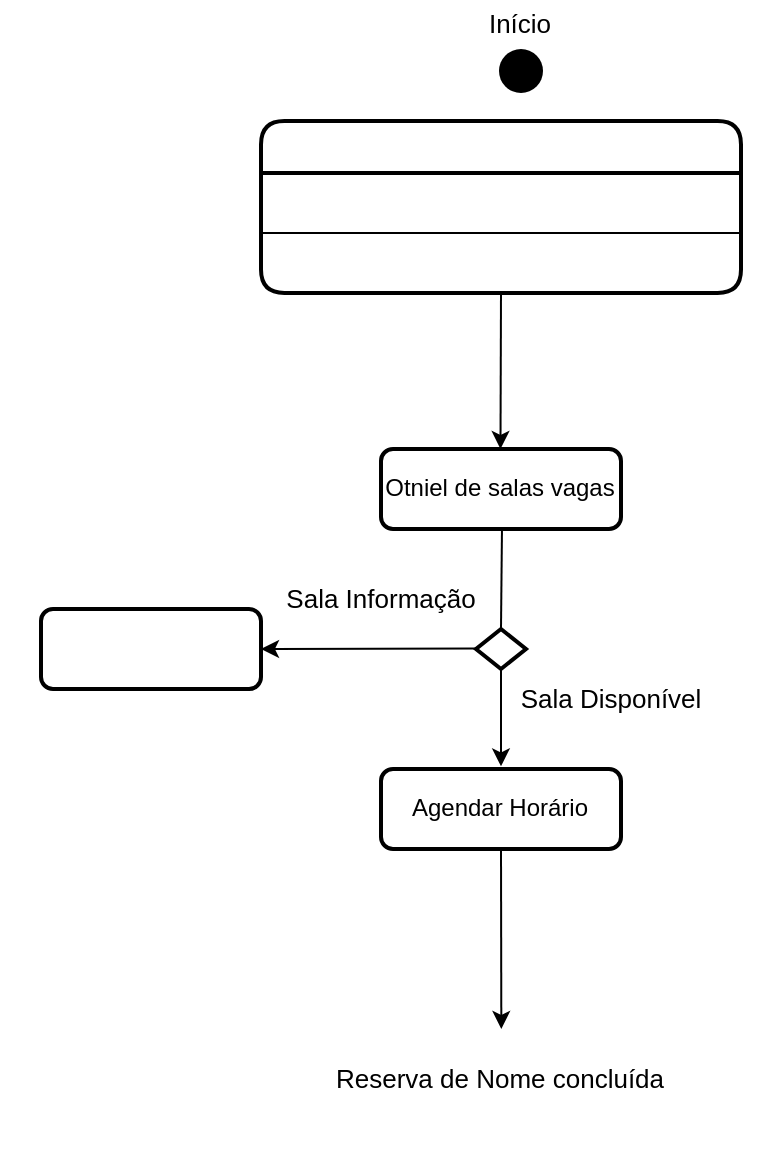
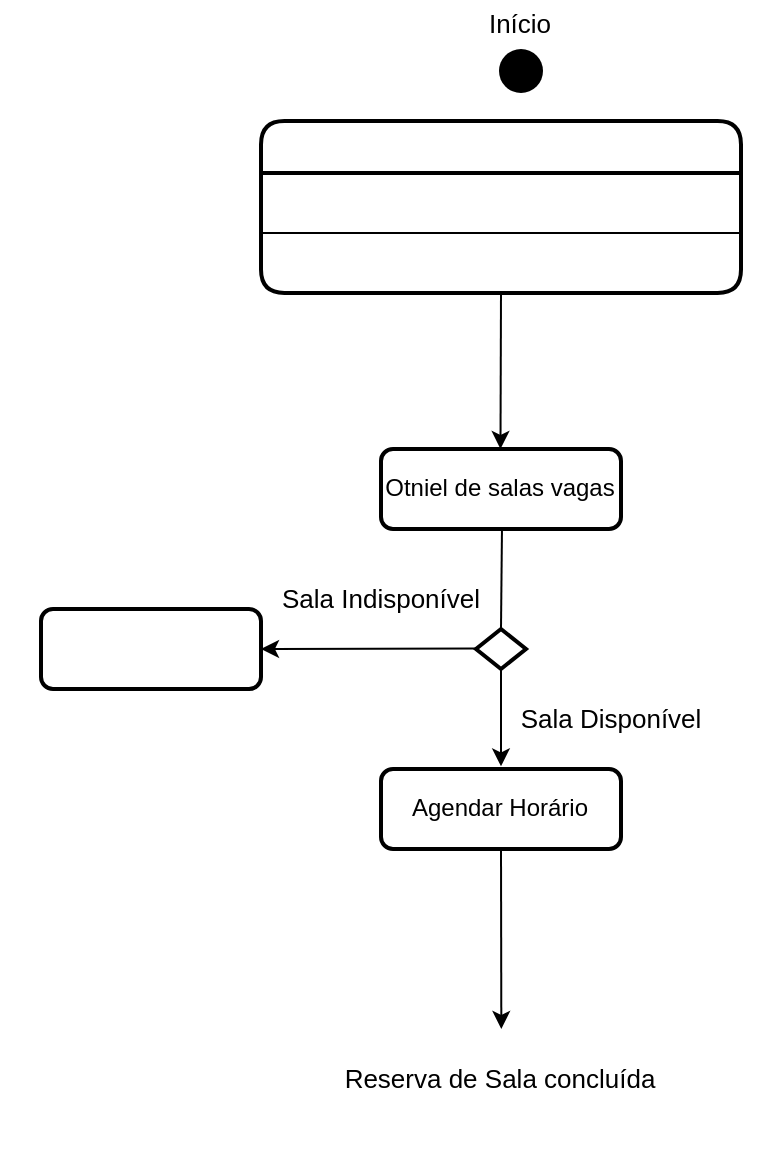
  <mxCell id="0" />
  <mxCell id="1" parent="0" />
  <mxCell id="2" value="Otniel de salas vagas" style="rounded=1;whiteSpace=wrap;html=1;strokeWidth=2;fillStyle=solid;sketch=0;shadow=0;glass=0;" vertex="1" parent="1"><mxGeometry x="190" y="224" width="120" height="40" as="geometry" /></mxCell>
  <mxCell id="3" value="Início&#10;&#10;&#10;" style="shape=waypoint;sketch=0;fillStyle=solid;size=6;pointerEvents=1;points=[];fillColor=none;resizable=0;rotatable=0;perimeter=centerPerimeter;snapToPoint=1;rounded=1;shadow=0;glass=0;strokeColor=#000000;strokeWidth=9;fontSize=13;" vertex="1" parent="1"><mxGeometry x="230" y="20" width="60" height="30" as="geometry" /></mxCell>
- <mxCell id="4" value="Reserva de Nome concluída" style="rounded=1;whiteSpace=wrap;html=1;shadow=0;glass=0;sketch=0;fillStyle=solid;strokeWidth=2;fontSize=13;strokeColor=#FFFFFF;" vertex="1" parent="1"><mxGeometry x="130" y="514" width="240" height="50" as="geometry" /></mxCell>
+ <mxCell id="4" value="Reserva de Sala concluída" style="rounded=1;whiteSpace=wrap;html=1;shadow=0;glass=0;sketch=0;fillStyle=solid;strokeWidth=2;fontSize=13;strokeColor=#FFFFFF;" vertex="1" parent="1"><mxGeometry x="130" y="514" width="240" height="50" as="geometry" /></mxCell>
  <mxCell id="5" value="" style="endArrow=classic;html=1;rounded=0;startArrow=none;entryX=0.5;entryY=-0.033;entryDx=0;entryDy=0;entryPerimeter=0;" edge="1" parent="1" source="9" target="6"><mxGeometry width="50" height="50" relative="1" as="geometry"><mxPoint x="249.66" y="274" as="sourcePoint" /><mxPoint x="250.16" y="374" as="targetPoint" /><Array as="points" /></mxGeometry></mxCell>
  <mxCell id="6" value="Agendar Horário" style="rounded=1;whiteSpace=wrap;html=1;strokeWidth=2;fillStyle=solid;sketch=0;shadow=0;glass=0;" vertex="1" parent="1"><mxGeometry x="190" y="384" width="120" height="40" as="geometry" /></mxCell>
  <mxCell id="7" value="" style="endArrow=classic;html=1;rounded=0;" edge="1" parent="1"><mxGeometry width="50" height="50" relative="1" as="geometry"><mxPoint x="250" y="424" as="sourcePoint" /><mxPoint x="250.16" y="514" as="targetPoint" /><Array as="points" /></mxGeometry></mxCell>
- <mxCell id="8" value="Sala Disponível" style="text;html=1;align=center;verticalAlign=middle;resizable=0;points=[];autosize=1;strokeColor=none;fillColor=none;fontSize=13;" vertex="1" parent="1"><mxGeometry x="250" y="334" width="110" height="30" as="geometry" /></mxCell>
+ <mxCell id="8" value="Sala Disponível" style="text;html=1;align=center;verticalAlign=middle;resizable=0;points=[];autosize=1;strokeColor=none;fillColor=none;fontSize=13;" vertex="1" parent="1"><mxGeometry x="250" y="344" width="110" height="30" as="geometry" /></mxCell>
  <mxCell id="9" value="" style="strokeWidth=2;html=1;shape=mxgraph.flowchart.decision;whiteSpace=wrap;rounded=1;shadow=0;glass=0;sketch=0;fillStyle=solid;strokeColor=default;fontSize=13;fillColor=default;" vertex="1" parent="1"><mxGeometry x="237.5" y="314" width="25" height="20" as="geometry" /></mxCell>
  <mxCell id="10" value="" style="endArrow=classic;html=1;rounded=0;fontFamily=Helvetica;fontSize=13;fontColor=none;exitX=-0.009;exitY=0.486;exitDx=0;exitDy=0;exitPerimeter=0;jumpSize=3;" edge="1" parent="1" source="9"><mxGeometry width="50" height="50" relative="1" as="geometry"><mxPoint x="250" y="364" as="sourcePoint" /><mxPoint x="130" y="324" as="targetPoint" /></mxGeometry></mxCell>
- <mxCell id="11" value="Sala Informação" style="text;html=1;align=center;verticalAlign=middle;resizable=0;points=[];autosize=1;strokeColor=none;fillColor=none;fontSize=13;" vertex="1" parent="1"><mxGeometry x="130" y="284" width="120" height="30" as="geometry" /></mxCell>
+ <mxCell id="11" value="Sala Indisponível" style="text;html=1;align=center;verticalAlign=middle;resizable=0;points=[];autosize=1;strokeColor=none;fillColor=none;fontSize=13;" vertex="1" parent="1"><mxGeometry x="130" y="284" width="120" height="30" as="geometry" /></mxCell>
  <mxCell id="12" value="&lt;font color=&quot;#ffffff&quot;&gt;Alterar Início&amp;nbsp;&lt;/font&gt;" style="whiteSpace=wrap;html=1;rounded=1;shadow=0;glass=0;sketch=0;fillStyle=solid;strokeColor=default;strokeWidth=2;fontFamily=Helvetica;fontSize=13;fontColor=none;fillColor=default;" vertex="1" parent="1"><mxGeometry x="20" y="304" width="110" height="40" as="geometry" /></mxCell>
  <mxCell id="13" value="" style="endArrow=classic;html=1;rounded=0;exitX=0.5;exitY=0.969;exitDx=0;exitDy=0;exitPerimeter=0;" edge="1" parent="1" source="17"><mxGeometry width="50" height="50" relative="1" as="geometry"><mxPoint x="249.58" y="134" as="sourcePoint" /><mxPoint x="249.74" y="224" as="targetPoint" /><Array as="points" /></mxGeometry></mxCell>
  <mxCell id="14" value="Funcionário" style="swimlane;fontStyle=1;align=center;verticalAlign=top;childLayout=stackLayout;horizontal=1;startSize=26;horizontalStack=0;resizeParent=1;resizeParentMax=0;resizeLast=0;collapsible=1;marginBottom=0;rounded=1;shadow=0;glass=0;sketch=0;fillStyle=solid;strokeColor=default;strokeWidth=2;fontFamily=Helvetica;fontSize=13;fontColor=#FFFFFF;fillColor=none;html=1;" vertex="1" parent="1"><mxGeometry x="130" y="60" width="240" height="86" as="geometry"><mxRectangle x="200" y="-564" width="110" height="30" as="alternateBounds" /></mxGeometry></mxCell>
  <mxCell id="15" value="Nome: Otniel de Souza" style="text;strokeColor=none;fillColor=none;align=left;verticalAlign=top;spacingLeft=4;spacingRight=4;overflow=hidden;rotatable=0;points=[[0,0.5],[1,0.5]];portConstraint=eastwest;rounded=1;shadow=0;glass=0;sketch=0;fillStyle=solid;strokeWidth=2;fontFamily=Helvetica;fontSize=13;fontColor=#FFFFFF;html=1;" vertex="1" parent="14"><mxGeometry y="26" width="240" height="26" as="geometry" /></mxCell>
  <mxCell id="16" value="" style="line;strokeWidth=1;fillColor=none;align=left;verticalAlign=middle;spacingTop=-1;spacingLeft=3;spacingRight=3;rotatable=0;labelPosition=right;points=[];portConstraint=eastwest;strokeColor=inherit;rounded=1;shadow=0;glass=0;sketch=0;fillStyle=solid;fontFamily=Helvetica;fontSize=13;fontColor=#FFFFFF;html=1;" vertex="1" parent="14"><mxGeometry y="52" width="240" height="8" as="geometry" /></mxCell>
  <mxCell id="17" value="Setor: Otniel da Informação" style="text;strokeColor=none;fillColor=none;align=left;verticalAlign=top;spacingLeft=4;spacingRight=4;overflow=hidden;rotatable=0;points=[[0,0.5],[1,0.5]];portConstraint=eastwest;rounded=1;shadow=0;glass=0;sketch=0;fillStyle=solid;strokeWidth=2;fontFamily=Helvetica;fontSize=13;fontColor=#FFFFFF;html=1;" vertex="1" parent="14"><mxGeometry y="60" width="240" height="26" as="geometry" /></mxCell>
  <mxCell id="18" value="" style="endArrow=none;html=1;rounded=0;fontFamily=Helvetica;fontSize=13;fontColor=#FFFFFF;jumpSize=3;entryX=0.504;entryY=1.019;entryDx=0;entryDy=0;entryPerimeter=0;" edge="1" parent="1" target="2"><mxGeometry width="50" height="50" relative="1" as="geometry"><mxPoint x="250" y="314" as="sourcePoint" /><mxPoint x="270" y="224" as="targetPoint" /></mxGeometry></mxCell>
